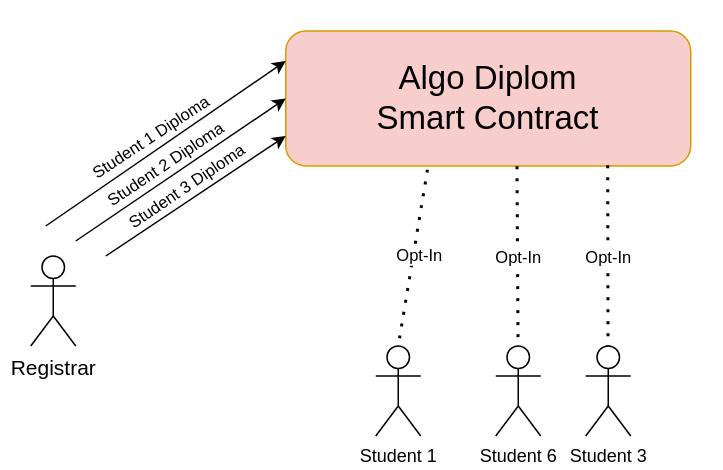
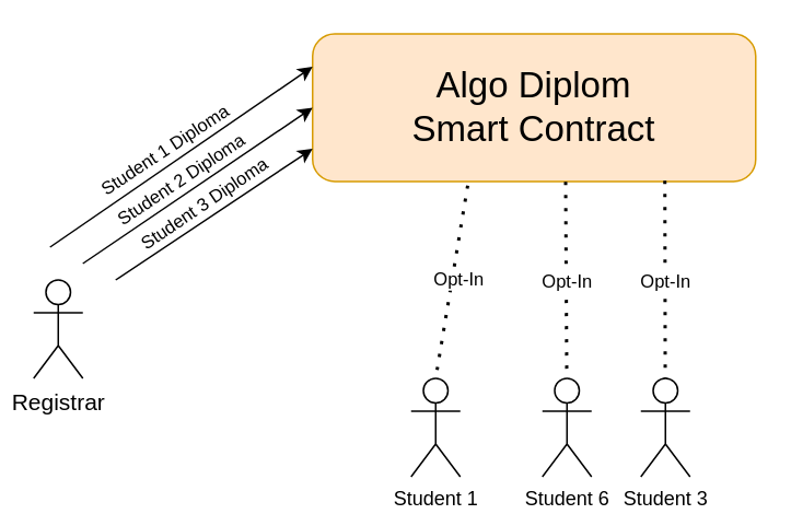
  <mxCell id="0" />
  <mxCell id="1" parent="0" />
- <mxCell id="2" value="&lt;font style=&quot;font-size: 22px&quot;&gt;Algo Diplom&lt;br&gt;Smart Contract&lt;/font&gt;" style="rounded=1;whiteSpace=wrap;html=1;fillColor=#f8cecc;strokeColor=#d79b00;" vertex="1" parent="1"><mxGeometry x="190" y="20" width="270" height="90" as="geometry" /></mxCell>
+ <mxCell id="2" value="&lt;font style=&quot;font-size: 22px&quot;&gt;Algo Diplom&lt;br&gt;Smart Contract&lt;/font&gt;" style="rounded=1;whiteSpace=wrap;html=1;fillColor=#ffe6cc;strokeColor=#d79b00;" vertex="1" parent="1"><mxGeometry x="190" y="20" width="270" height="90" as="geometry" /></mxCell>
  <mxCell id="3" value="&lt;font style=&quot;font-size: 14px&quot;&gt;Registrar&lt;/font&gt;" style="shape=umlActor;verticalLabelPosition=bottom;verticalAlign=top;html=1;outlineConnect=0;" vertex="1" parent="1"><mxGeometry x="20" y="170" width="30" height="60" as="geometry" /></mxCell>
  <mxCell id="4" value="" style="endArrow=classic;html=1;entryX=0;entryY=0.5;entryDx=0;entryDy=0;" edge="1" parent="1" target="2"><mxGeometry width="50" height="50" relative="1" as="geometry"><mxPoint x="50" y="160" as="sourcePoint" /><mxPoint x="270" y="260" as="targetPoint" /></mxGeometry></mxCell>
  <mxCell id="5" value="Student 2 Diploma" style="edgeLabel;html=1;align=center;verticalAlign=middle;resizable=0;points=[];rotation=-33.8;" vertex="1" connectable="0" parent="4"><mxGeometry x="-0.049" y="1" relative="1" as="geometry"><mxPoint x="-6" y="-5" as="offset" /></mxGeometry></mxCell>
  <mxCell id="6" value="Student 1" style="shape=umlActor;verticalLabelPosition=bottom;verticalAlign=top;html=1;outlineConnect=0;" vertex="1" parent="1"><mxGeometry x="250" y="230" width="30" height="60" as="geometry" /></mxCell>
  <mxCell id="7" value="Student 6" style="shape=umlActor;verticalLabelPosition=bottom;verticalAlign=top;html=1;outlineConnect=0;" vertex="1" parent="1"><mxGeometry x="330" y="230" width="30" height="60" as="geometry" /></mxCell>
  <mxCell id="8" value="Student 3" style="shape=umlActor;verticalLabelPosition=bottom;verticalAlign=top;html=1;outlineConnect=0;" vertex="1" parent="1"><mxGeometry x="390" y="230" width="30" height="60" as="geometry" /></mxCell>
  <mxCell id="9" value="" style="endArrow=none;dashed=1;html=1;dashPattern=1 3;strokeWidth=2;entryX=0.5;entryY=0;entryDx=0;entryDy=0;entryPerimeter=0;exitX=0.35;exitY=1.027;exitDx=0;exitDy=0;exitPerimeter=0;" edge="1" parent="1" source="2" target="6"><mxGeometry width="50" height="50" relative="1" as="geometry"><mxPoint x="285" y="150" as="sourcePoint" /><mxPoint x="280" y="220" as="targetPoint" /></mxGeometry></mxCell>
  <mxCell id="10" value="&lt;div&gt;Opt-In&lt;/div&gt;" style="edgeLabel;html=1;align=center;verticalAlign=middle;resizable=0;points=[];" vertex="1" connectable="0" parent="9"><mxGeometry x="-0.368" relative="1" as="geometry"><mxPoint y="20" as="offset" /></mxGeometry></mxCell>
  <mxCell id="11" value="" style="endArrow=none;dashed=1;html=1;dashPattern=1 3;strokeWidth=2;entryX=0.5;entryY=0;entryDx=0;entryDy=0;entryPerimeter=0;exitX=0.571;exitY=1.001;exitDx=0;exitDy=0;exitPerimeter=0;" edge="1" parent="1" source="2"><mxGeometry width="50" height="50" relative="1" as="geometry"><mxPoint x="344.86" y="150" as="sourcePoint" /><mxPoint x="344.86" y="230" as="targetPoint" /></mxGeometry></mxCell>
  <mxCell id="12" value="&lt;div&gt;Opt-In&lt;/div&gt;" style="edgeLabel;html=1;align=center;verticalAlign=middle;resizable=0;points=[];" vertex="1" connectable="0" parent="11"><mxGeometry x="0.238" y="-1" relative="1" as="geometry"><mxPoint x="1" y="-14" as="offset" /></mxGeometry></mxCell>
  <mxCell id="13" value="" style="endArrow=none;dashed=1;html=1;dashPattern=1 3;strokeWidth=2;entryX=0.5;entryY=0;entryDx=0;entryDy=0;entryPerimeter=0;exitX=0.795;exitY=0.995;exitDx=0;exitDy=0;exitPerimeter=0;" edge="1" parent="1" source="2"><mxGeometry width="50" height="50" relative="1" as="geometry"><mxPoint x="404.86" y="150" as="sourcePoint" /><mxPoint x="404.86" y="230" as="targetPoint" /></mxGeometry></mxCell>
  <mxCell id="14" value="&lt;div&gt;Opt-In&lt;/div&gt;" style="edgeLabel;html=1;align=center;verticalAlign=middle;resizable=0;points=[];" vertex="1" connectable="0" parent="13"><mxGeometry x="0.273" y="-2" relative="1" as="geometry"><mxPoint x="2" y="-16" as="offset" /></mxGeometry></mxCell>
  <mxCell id="15" value="" style="endArrow=classic;html=1;entryX=0;entryY=0.5;entryDx=0;entryDy=0;" edge="1" parent="1"><mxGeometry width="50" height="50" relative="1" as="geometry"><mxPoint x="70" y="170" as="sourcePoint" /><mxPoint x="190" y="90" as="targetPoint" /></mxGeometry></mxCell>
  <mxCell id="16" value="Student 3 Diploma" style="edgeLabel;html=1;align=center;verticalAlign=middle;resizable=0;points=[];rotation=-34.1;" vertex="1" connectable="0" parent="15"><mxGeometry x="0.051" relative="1" as="geometry"><mxPoint x="-10" y="-4" as="offset" /></mxGeometry></mxCell>
  <mxCell id="17" value="" style="endArrow=classic;html=1;entryX=0;entryY=0.5;entryDx=0;entryDy=0;" edge="1" parent="1"><mxGeometry width="50" height="50" relative="1" as="geometry"><mxPoint x="30" y="150" as="sourcePoint" /><mxPoint x="190" y="40" as="targetPoint" /></mxGeometry></mxCell>
  <mxCell id="18" value="Student 1 Diploma" style="edgeLabel;html=1;align=center;verticalAlign=middle;resizable=0;points=[];rotation=-33.3;" vertex="1" connectable="0" parent="17"><mxGeometry x="-0.454" relative="1" as="geometry"><mxPoint x="26" y="-29" as="offset" /></mxGeometry></mxCell>
